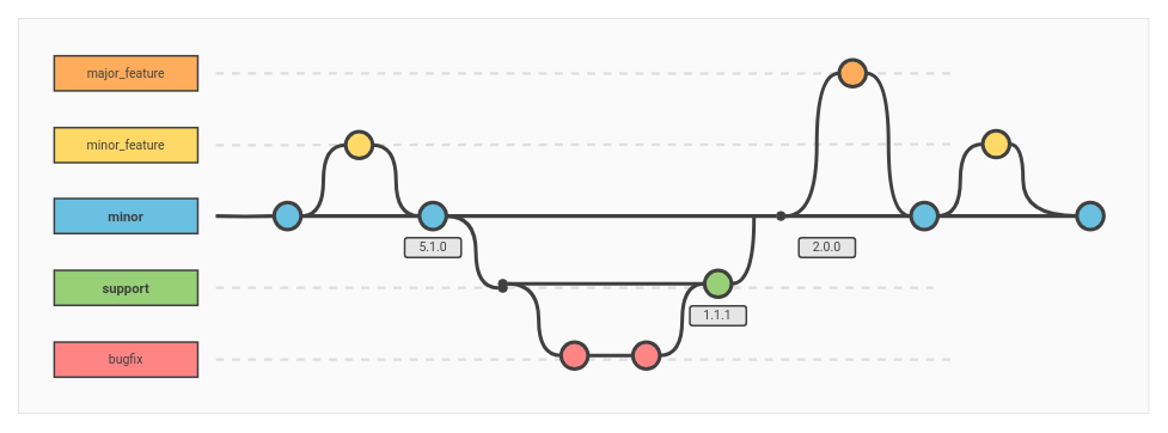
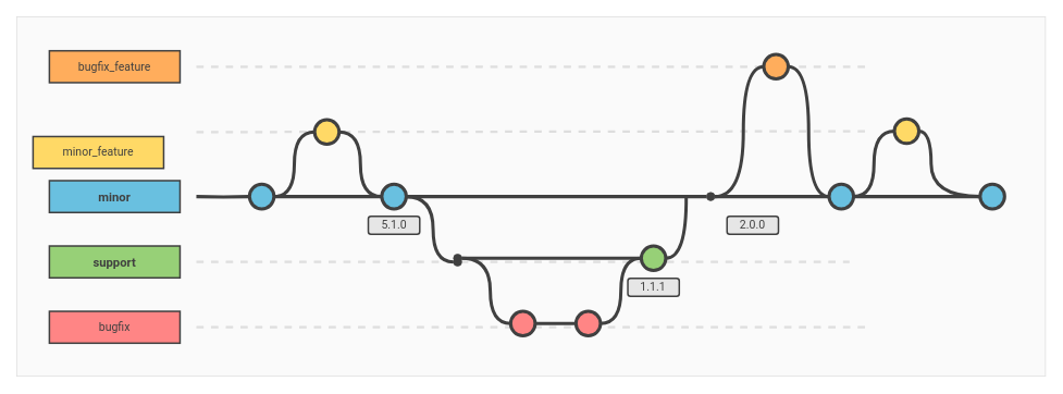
  <mxCell id="0" />
  <mxCell id="1" parent="0" />
  <mxCell id="2" value="" style="rounded=0;whiteSpace=wrap;html=1;gradientColor=none;strokeColor=#DEDEDE;fillColor=#FAFAFA;" parent="1" vertex="1"><mxGeometry x="20" y="20" width="1260" height="440" as="geometry" /></mxCell>
  <mxCell id="3" value="" style="endArrow=none;html=1;strokeWidth=3;fontFamily=Courier New;fontColor=#009900;endFill=0;dashed=1;strokeColor=#DEDEDE;" parent="1" edge="1"><mxGeometry width="50" height="50" relative="1" as="geometry"><mxPoint x="240" y="81" as="sourcePoint" /><mxPoint x="1060" y="81" as="targetPoint" /></mxGeometry></mxCell>
  <mxCell id="4" value="" style="endArrow=none;html=1;strokeWidth=3;fontFamily=Courier New;fontColor=#009900;endFill=0;dashed=1;strokeColor=#DEDEDE;" parent="1" edge="1"><mxGeometry width="50" height="50" relative="1" as="geometry"><mxPoint x="240" y="161" as="sourcePoint" /><mxPoint x="1060" y="160" as="targetPoint" /></mxGeometry></mxCell>
  <mxCell id="5" value="" style="endArrow=none;html=1;strokeWidth=3;fontFamily=Courier New;fontColor=#009900;dashed=1;endFill=0;strokeColor=#DEDEDE;" parent="1" edge="1"><mxGeometry width="50" height="50" relative="1" as="geometry"><mxPoint x="240" y="320" as="sourcePoint" /><mxPoint x="1040" y="320" as="targetPoint" /></mxGeometry></mxCell>
  <mxCell id="6" value="" style="edgeStyle=orthogonalEdgeStyle;rounded=0;html=1;jettySize=auto;orthogonalLoop=1;plain-blue;endArrow=none;endFill=0;strokeWidth=4;entryX=0;entryY=0.5;entryDx=0;entryDy=0;entryPerimeter=0;strokeColor=#404040;" parent="1" source="8" target="18" edge="1"><mxGeometry x="352.12" y="291" as="geometry"><mxPoint x="482.12" y="251" as="targetPoint" /></mxGeometry></mxCell>
  <mxCell id="7" style="edgeStyle=orthogonalEdgeStyle;html=1;exitX=1;exitY=0.5;exitPerimeter=0;entryX=0;entryY=0.5;entryPerimeter=0;endArrow=none;endFill=0;jettySize=auto;orthogonalLoop=1;strokeWidth=4;fontSize=15;curved=1;strokeColor=#404040;" parent="1" source="8" target="13" edge="1"><mxGeometry relative="1" as="geometry" /></mxCell>
  <mxCell id="8" value="" style="verticalLabelPosition=bottom;verticalAlign=top;html=1;strokeWidth=4;shape=mxgraph.flowchart.on-page_reference;plain-blue;gradientColor=none;fillColor=#69C0E0;strokeColor=#404040;" parent="1" vertex="1"><mxGeometry x="305.12" y="225" width="30" height="30" as="geometry" /></mxCell>
  <mxCell id="9" style="edgeStyle=orthogonalEdgeStyle;curved=1;orthogonalLoop=1;jettySize=auto;html=1;entryX=0;entryY=0.5;entryDx=0;entryDy=0;entryPerimeter=0;endArrow=none;endFill=0;strokeWidth=4;fontFamily=Helvetica;strokeColor=#404040;" parent="1" source="10" target="27" edge="1"><mxGeometry relative="1" as="geometry" /></mxCell>
  <mxCell id="10" value="" style="verticalLabelPosition=bottom;verticalAlign=top;html=1;strokeWidth=4;shape=mxgraph.flowchart.on-page_reference;plain-blue;gradientColor=none;fillColor=#69C0E0;strokeColor=#404040;" parent="1" vertex="1"><mxGeometry x="1015" y="225" width="30" height="30" as="geometry" /></mxCell>
  <mxCell id="11" value="" style="edgeStyle=orthogonalEdgeStyle;rounded=0;html=1;jettySize=auto;orthogonalLoop=1;strokeWidth=4;endArrow=none;endFill=0;strokeColor=#404040;" parent="1" target="8" edge="1"><mxGeometry x="252.12" y="291" as="geometry"><mxPoint x="240" y="240" as="sourcePoint" /></mxGeometry></mxCell>
  <mxCell id="12" style="edgeStyle=orthogonalEdgeStyle;orthogonalLoop=1;jettySize=auto;html=1;entryX=0;entryY=0.5;entryDx=0;entryDy=0;entryPerimeter=0;strokeWidth=4;endArrow=none;endFill=0;curved=1;strokeColor=#404040;" parent="1" source="13" target="18" edge="1"><mxGeometry relative="1" as="geometry" /></mxCell>
  <mxCell id="13" value="" style="verticalLabelPosition=bottom;verticalAlign=top;html=1;strokeWidth=4;shape=mxgraph.flowchart.on-page_reference;plain-purple;gradientColor=none;fillColor=#FFD966;strokeColor=#404040;" parent="1" vertex="1"><mxGeometry x="384.87" y="146" width="30" height="30" as="geometry" /></mxCell>
  <mxCell id="14" style="edgeStyle=orthogonalEdgeStyle;orthogonalLoop=1;jettySize=auto;html=1;entryX=0;entryY=0.5;entryDx=0;entryDy=0;entryPerimeter=0;endArrow=none;endFill=0;strokeWidth=4;curved=1;strokeColor=#404040;" parent="1" source="15" target="10" edge="1"><mxGeometry relative="1" as="geometry" /></mxCell>
  <mxCell id="15" value="" style="verticalLabelPosition=bottom;verticalAlign=top;html=1;strokeWidth=4;shape=mxgraph.flowchart.on-page_reference;plain-purple;gradientColor=none;strokeColor=#404040;fillColor=#FFAD5C;" parent="1" vertex="1"><mxGeometry x="935" y="66" width="30" height="30" as="geometry" /></mxCell>
  <mxCell id="16" value="" style="edgeStyle=orthogonalEdgeStyle;rounded=0;orthogonalLoop=1;jettySize=auto;html=1;fontSize=15;endArrow=none;endFill=0;strokeWidth=4;entryX=0;entryY=0.5;entryDx=0;entryDy=0;entryPerimeter=0;strokeColor=#404040;" parent="1" source="23" target="10" edge="1"><mxGeometry relative="1" as="geometry"><mxPoint x="910.12" y="251" as="targetPoint" /></mxGeometry></mxCell>
  <mxCell id="17" style="edgeStyle=orthogonalEdgeStyle;orthogonalLoop=1;jettySize=auto;html=1;entryX=0;entryY=0.5;entryDx=0;entryDy=0;entryPerimeter=0;endArrow=none;endFill=0;strokeWidth=4;curved=1;strokeColor=#404040;" parent="1" source="18" target="25" edge="1"><mxGeometry relative="1" as="geometry"><Array as="points"><mxPoint x="530" y="240" /><mxPoint x="530" y="320" /></Array></mxGeometry></mxCell>
  <mxCell id="18" value="" style="verticalLabelPosition=bottom;verticalAlign=top;html=1;strokeWidth=4;shape=mxgraph.flowchart.on-page_reference;plain-blue;gradientColor=none;fillColor=#69C0E0;strokeColor=#404040;" parent="1" vertex="1"><mxGeometry x="467.12" y="225" width="30" height="30" as="geometry" /></mxCell>
  <mxCell id="19" value="5.1.0" style="text;html=1;align=center;verticalAlign=middle;whiteSpace=wrap;overflow=hidden;fontSize=14;fontFamily=Roboto;rounded=1;fontColor=#404040;strokeColor=#404040;strokeWidth=2;fillColor=#E6E6E6;" parent="1" vertex="1"><mxGeometry x="450.62" y="264" width="63" height="22" as="geometry" /></mxCell>
  <mxCell id="20" value="2.0.0" style="text;html=1;align=center;verticalAlign=middle;whiteSpace=wrap;overflow=hidden;fontSize=14;fontFamily=Roboto;rounded=1;fontColor=#404040;strokeColor=#404040;strokeWidth=2;fillColor=#E6E6E6;" parent="1" vertex="1"><mxGeometry x="890" y="264" width="63" height="22" as="geometry" /></mxCell>
  <mxCell id="21" value="" style="endArrow=none;html=1;strokeWidth=3;fontFamily=Courier New;fontColor=#009900;dashed=1;endFill=0;strokeColor=#DEDEDE;" parent="1" edge="1"><mxGeometry width="50" height="50" relative="1" as="geometry"><mxPoint x="240" y="400" as="sourcePoint" /><mxPoint x="1060" y="400" as="targetPoint" /></mxGeometry></mxCell>
  <mxCell id="22" style="edgeStyle=orthogonalEdgeStyle;orthogonalLoop=1;jettySize=auto;html=1;entryX=0;entryY=0.5;entryDx=0;entryDy=0;entryPerimeter=0;endArrow=none;endFill=0;strokeWidth=4;curved=1;strokeColor=#404040;" parent="1" source="23" target="15" edge="1"><mxGeometry relative="1" as="geometry"><Array as="points"><mxPoint x="910" y="240" /><mxPoint x="910" y="81" /></Array></mxGeometry></mxCell>
  <mxCell id="23" value="" style="verticalLabelPosition=bottom;verticalAlign=top;html=1;strokeWidth=1;shape=mxgraph.flowchart.on-page_reference;plain-blue;gradientColor=none;fillColor=#404040;strokeColor=#404040;" parent="1" vertex="1"><mxGeometry x="865" y="235" width="10" height="10" as="geometry" /></mxCell>
  <mxCell id="24" value="" style="edgeStyle=orthogonalEdgeStyle;rounded=0;orthogonalLoop=1;jettySize=auto;html=1;fontSize=15;endArrow=none;endFill=0;strokeWidth=4;entryX=0;entryY=0.5;entryDx=0;entryDy=0;entryPerimeter=0;strokeColor=#404040;" parent="1" source="18" target="23" edge="1"><mxGeometry relative="1" as="geometry"><mxPoint x="665.12" y="240" as="targetPoint" /><mxPoint x="497.12" y="240" as="sourcePoint" /></mxGeometry></mxCell>
  <mxCell id="25" value="" style="verticalLabelPosition=bottom;verticalAlign=top;html=1;strokeWidth=1;shape=mxgraph.flowchart.on-page_reference;plain-blue;gradientColor=none;fillColor=#404040;strokeColor=#404040;" parent="1" vertex="1"><mxGeometry x="555" y="315" width="10" height="10" as="geometry" /></mxCell>
  <mxCell id="26" style="edgeStyle=orthogonalEdgeStyle;curved=1;orthogonalLoop=1;jettySize=auto;html=1;entryX=0;entryY=0.5;entryDx=0;entryDy=0;entryPerimeter=0;endArrow=none;endFill=0;strokeWidth=4;fontFamily=Helvetica;strokeColor=#404040;" parent="1" source="27" target="28" edge="1"><mxGeometry relative="1" as="geometry"><Array as="points"><mxPoint x="1140" y="160" /><mxPoint x="1140" y="240" /></Array></mxGeometry></mxCell>
  <mxCell id="27" value="" style="verticalLabelPosition=bottom;verticalAlign=top;html=1;strokeWidth=4;shape=mxgraph.flowchart.on-page_reference;plain-purple;gradientColor=none;fillColor=#FFD966;strokeColor=#404040;" parent="1" vertex="1"><mxGeometry x="1095" y="145" width="30" height="30" as="geometry" /></mxCell>
  <mxCell id="28" value="" style="verticalLabelPosition=bottom;verticalAlign=top;html=1;strokeWidth=4;shape=mxgraph.flowchart.on-page_reference;plain-blue;gradientColor=none;fillColor=#69C0E0;strokeColor=#404040;" parent="1" vertex="1"><mxGeometry x="1200" y="225" width="30" height="30" as="geometry" /></mxCell>
  <mxCell id="29" value="" style="edgeStyle=orthogonalEdgeStyle;curved=1;rounded=0;orthogonalLoop=1;jettySize=auto;html=1;endArrow=none;endFill=0;strokeWidth=4;strokeColor=#404040;" parent="1" source="10" target="28" edge="1"><mxGeometry relative="1" as="geometry"><mxPoint x="1426.5" y="240" as="targetPoint" /><mxPoint x="1121.5" y="240" as="sourcePoint" /></mxGeometry></mxCell>
- <mxCell id="30" value="major_feature" style="text;html=1;align=center;verticalAlign=middle;whiteSpace=wrap;rounded=0;strokeWidth=2;fontSize=14;fontFamily=Roboto;shadow=0;sketch=0;glass=0;strokeColor=#404040;fontColor=#404040;fillColor=#FFAD5C;" parent="1" vertex="1"><mxGeometry x="60" y="61.5" width="160" height="39" as="geometry" /></mxCell>
- <mxCell id="31" value="minor_feature" style="text;html=1;align=center;verticalAlign=middle;whiteSpace=wrap;rounded=0;strokeWidth=2;fontSize=14;fontFamily=Roboto;fillColor=#FFD966;strokeColor=#404040;fontColor=#404040;" parent="1" vertex="1"><mxGeometry x="60" y="141.5" width="160" height="39" as="geometry" /></mxCell>
+ <mxCell id="30" value="bugfix_feature" style="text;html=1;align=center;verticalAlign=middle;whiteSpace=wrap;rounded=0;strokeWidth=2;fontSize=14;fontFamily=Roboto;shadow=0;sketch=0;glass=0;strokeColor=#404040;fontColor=#404040;fillColor=#FFAD5C;" parent="1" vertex="1"><mxGeometry x="60" y="61.5" width="160" height="39" as="geometry" /></mxCell>
+ <mxCell id="31" value="minor_feature" style="text;html=1;align=center;verticalAlign=middle;whiteSpace=wrap;rounded=0;strokeWidth=2;fontSize=14;fontFamily=Roboto;fillColor=#FFD966;strokeColor=#404040;fontColor=#404040;" parent="1" vertex="1"><mxGeometry x="40" y="166.5" width="160" height="39" as="geometry" /></mxCell>
  <mxCell id="32" value="minor" style="text;html=1;align=center;verticalAlign=middle;whiteSpace=wrap;rounded=0;strokeWidth=2;fontSize=15;fontFamily=Roboto;fontStyle=1;strokeColor=#404040;fontColor=#404040;fillColor=#69C0E0;" parent="1" vertex="1"><mxGeometry x="60" y="220.5" width="160" height="39" as="geometry" /></mxCell>
  <mxCell id="33" value="support" style="text;html=1;align=center;verticalAlign=middle;whiteSpace=wrap;rounded=0;strokeWidth=2;fontSize=15;fontFamily=Roboto;fontStyle=1;fillColor=#97D077;strokeColor=#404040;fontColor=#404040;" parent="1" vertex="1"><mxGeometry x="60" y="300.5" width="160" height="39" as="geometry" /></mxCell>
  <mxCell id="34" value="bugfix" style="text;html=1;align=center;verticalAlign=middle;whiteSpace=wrap;rounded=0;strokeWidth=2;fontSize=14;fontFamily=Roboto;fontStyle=0;strokeColor=#404040;fontColor=#404040;fillColor=#FF8585;" parent="1" vertex="1"><mxGeometry x="60" y="380.5" width="160" height="39" as="geometry" /></mxCell>
  <mxCell id="35" style="edgeStyle=orthogonalEdgeStyle;curved=1;orthogonalLoop=1;jettySize=auto;html=1;endArrow=none;endFill=0;strokeWidth=4;strokeColor=#404040;" parent="1" source="36" edge="1"><mxGeometry x="575" y="340.5" as="geometry"><mxPoint x="840" y="240" as="targetPoint" /></mxGeometry></mxCell>
  <mxCell id="36" value="" style="verticalLabelPosition=bottom;verticalAlign=top;html=1;strokeWidth=4;shape=mxgraph.flowchart.on-page_reference;plain-purple;gradientColor=none;fillColor=#97D077;strokeColor=#404040;" parent="1" vertex="1"><mxGeometry x="784.99" y="300.5" width="30" height="30" as="geometry" /></mxCell>
  <mxCell id="37" value="" style="verticalLabelPosition=bottom;verticalAlign=top;html=1;strokeWidth=4;shape=mxgraph.flowchart.on-page_reference;plain-purple;gradientColor=none;fillColor=#FF8585;strokeColor=#404040;" parent="1" vertex="1"><mxGeometry x="625" y="380.5" width="30" height="30" as="geometry" /></mxCell>
  <mxCell id="38" style="edgeStyle=orthogonalEdgeStyle;orthogonalLoop=1;jettySize=auto;html=1;entryX=0;entryY=0.5;entryDx=0;entryDy=0;entryPerimeter=0;endArrow=none;endFill=0;strokeWidth=4;curved=1;strokeColor=#404040;" parent="1" source="39" target="36" edge="1"><mxGeometry x="575" y="340.5" as="geometry" /></mxCell>
  <mxCell id="39" value="" style="verticalLabelPosition=bottom;verticalAlign=top;html=1;strokeWidth=4;shape=mxgraph.flowchart.on-page_reference;plain-purple;gradientColor=none;fillColor=#FF8585;strokeColor=#404040;" parent="1" vertex="1"><mxGeometry x="705" y="380.5" width="30" height="30" as="geometry" /></mxCell>
  <mxCell id="40" style="edgeStyle=orthogonalEdgeStyle;curved=1;orthogonalLoop=1;jettySize=auto;html=1;entryX=0;entryY=0.5;entryDx=0;entryDy=0;entryPerimeter=0;endArrow=none;endFill=0;strokeWidth=4;strokeColor=#404040;" parent="1" source="37" target="39" edge="1"><mxGeometry x="575" y="340.5" as="geometry" /></mxCell>
  <mxCell id="41" value="1.1.1" style="text;html=1;align=center;verticalAlign=middle;whiteSpace=wrap;overflow=hidden;fontSize=14;fontFamily=Roboto;rounded=1;fontColor=#404040;strokeColor=#404040;strokeWidth=2;fillColor=#E6E6E6;" parent="1" vertex="1"><mxGeometry x="768.49" y="340" width="63" height="22" as="geometry" /></mxCell>
  <mxCell id="42" style="edgeStyle=orthogonalEdgeStyle;orthogonalLoop=1;jettySize=auto;html=1;entryX=0;entryY=0.5;entryDx=0;entryDy=0;entryPerimeter=0;endArrow=none;endFill=0;strokeWidth=4;curved=1;strokeColor=#404040;" parent="1" source="44" target="37" edge="1"><mxGeometry x="575" y="340.5" as="geometry"><Array as="points"><mxPoint x="600" y="315.5" /><mxPoint x="600" y="395.5" /></Array></mxGeometry></mxCell>
  <mxCell id="43" style="edgeStyle=orthogonalEdgeStyle;rounded=1;orthogonalLoop=1;jettySize=auto;html=1;entryX=0;entryY=0.5;entryDx=0;entryDy=0;entryPerimeter=0;endArrow=none;endFill=0;strokeWidth=4;strokeColor=#404040;" parent="1" source="44" target="36" edge="1"><mxGeometry x="575" y="340.5" as="geometry" /></mxCell>
  <mxCell id="44" value="" style="verticalLabelPosition=bottom;verticalAlign=top;html=1;strokeWidth=1;shape=mxgraph.flowchart.on-page_reference;plain-blue;gradientColor=none;fillColor=#404040;strokeColor=#404040;" parent="1" vertex="1"><mxGeometry x="555" y="310.5" width="10" height="10" as="geometry" /></mxCell>
